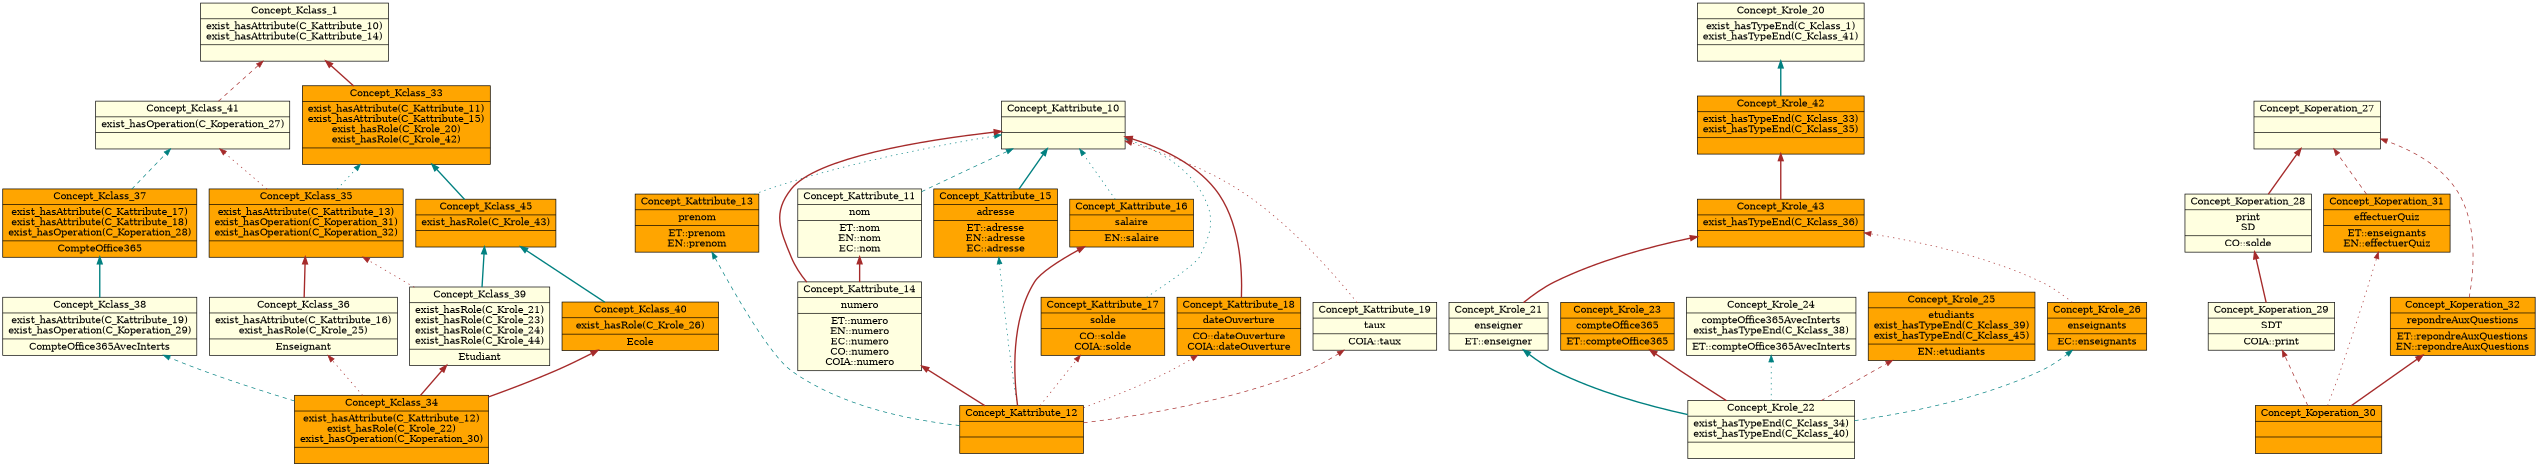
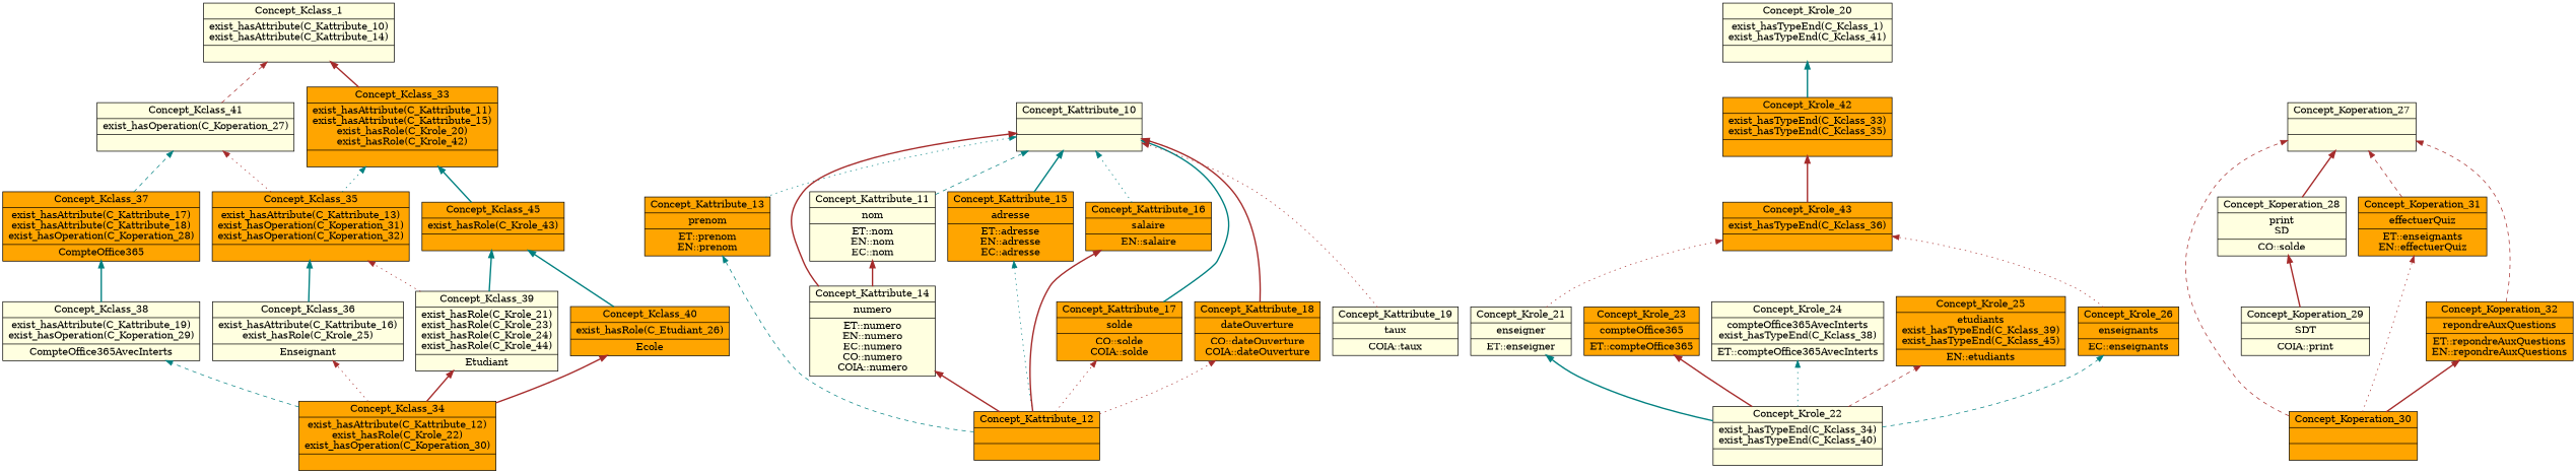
  digraph {
    rankdir=BT
    node [fillcolor=orange shape=record style=filled]
    edge [color=brown style=bold]
    n1 [fillcolor=lightyellow label="{Concept_Kclass_1|exist_hasAttribute(C_Kattribute_10)\nexist_hasAttribute(C_Kattribute_14)\n|}"]
    n2 [label="{Concept_Kclass_33|exist_hasAttribute(C_Kattribute_11)\nexist_hasAttribute(C_Kattribute_15)\nexist_hasRole(C_Krole_20)\nexist_hasRole(C_Krole_42)\n|}"]
    n3 [label="{Concept_Kclass_34|exist_hasAttribute(C_Kattribute_12)\nexist_hasRole(C_Krole_22)\nexist_hasOperation(C_Koperation_30)\n|}"]
    n4 [fillcolor=lightyellow label="{Concept_Kclass_36|exist_hasAttribute(C_Kattribute_16)\nexist_hasRole(C_Krole_25)\n|Enseignant\n}"]
    n5 [fillcolor=lightyellow label="{Concept_Kclass_38|exist_hasAttribute(C_Kattribute_19)\nexist_hasOperation(C_Koperation_29)\n|CompteOffice365AvecInterts\n}"]
    n6 [fillcolor=lightyellow label="{Concept_Kclass_39|exist_hasRole(C_Krole_21)\nexist_hasRole(C_Krole_23)\nexist_hasRole(C_Krole_24)\nexist_hasRole(C_Krole_44)\n|Etudiant\n}"]
-   n7 [label="{Concept_Kclass_40|exist_hasRole(C_Krole_26)\n|Ecole\n}"]
+   n7 [label="{Concept_Kclass_40|exist_hasRole(C_Etudiant_26)\n|Ecole\n}"]
    n8 [label="{Concept_Kclass_35|exist_hasAttribute(C_Kattribute_13)\nexist_hasOperation(C_Koperation_31)\nexist_hasOperation(C_Koperation_32)\n|}"]
    n9 [fillcolor=lightyellow label="{Concept_Kclass_41|exist_hasOperation(C_Koperation_27)\n|}"]
    n10 [label="{Concept_Kclass_37|exist_hasAttribute(C_Kattribute_17)\nexist_hasAttribute(C_Kattribute_18)\nexist_hasOperation(C_Koperation_28)\n|CompteOffice365\n}"]
    n11 [label="{Concept_Kclass_45|exist_hasRole(C_Krole_43)\n|}"]
    n12 [fillcolor=lightyellow label="{Concept_Kattribute_10||}"]
    n13 [fillcolor=lightyellow label="{Concept_Kattribute_11|nom\n|ET::nom\nEN::nom\nEC::nom\n}"]
    n14 [label="{Concept_Kattribute_12||}"]
    n15 [label="{Concept_Kattribute_13|prenom\n|ET::prenom\nEN::prenom\n}"]
    n16 [fillcolor=lightyellow label="{Concept_Kattribute_14|numero\n|ET::numero\nEN::numero\nEC::numero\nCO::numero\nCOIA::numero\n}"]
    n17 [label="{Concept_Kattribute_15|adresse\n|ET::adresse\nEN::adresse\nEC::adresse\n}"]
    n18 [label="{Concept_Kattribute_16|salaire\n|EN::salaire\n}"]
    n19 [label="{Concept_Kattribute_17|solde\n|CO::solde\nCOIA::solde\n}"]
    n20 [label="{Concept_Kattribute_18|dateOuverture\n|CO::dateOuverture\nCOIA::dateOuverture\n}"]
    n21 [fillcolor=lightyellow label="{Concept_Kattribute_19|taux\n|COIA::taux\n}"]
    n22 [fillcolor=lightyellow label="{Concept_Krole_20|exist_hasTypeEnd(C_Kclass_1)\nexist_hasTypeEnd(C_Kclass_41)\n|}"]
    n23 [fillcolor=lightyellow label="{Concept_Krole_21|enseigner\n|ET::enseigner\n}"]
    n24 [label="{Concept_Krole_43|exist_hasTypeEnd(C_Kclass_36)\n|}"]
    n25 [fillcolor=lightyellow label="{Concept_Krole_22|exist_hasTypeEnd(C_Kclass_34)\nexist_hasTypeEnd(C_Kclass_40)\n|}"]
    n26 [label="{Concept_Krole_23|compteOffice365\n|ET::compteOffice365\n}"]
    n27 [fillcolor=lightyellow label="{Concept_Krole_24|compteOffice365AvecInterts\nexist_hasTypeEnd(C_Kclass_38)\n|ET::compteOffice365AvecInterts\n}"]
    n28 [label="{Concept_Krole_25|etudiants\nexist_hasTypeEnd(C_Kclass_39)\nexist_hasTypeEnd(C_Kclass_45)\n|EN::etudiants\n}"]
    n29 [label="{Concept_Krole_26|enseignants\n|EC::enseignants\n}"]
    n30 [label="{Concept_Krole_42|exist_hasTypeEnd(C_Kclass_33)\nexist_hasTypeEnd(C_Kclass_35)\n|}"]
    n31 [fillcolor=lightyellow label="{Concept_Koperation_27||}"]
    n32 [fillcolor=lightyellow label="{Concept_Koperation_28|print\nSD\n|CO::solde\n}"]
    n33 [fillcolor=lightyellow label="{Concept_Koperation_29|SDT\n|COIA::print\n}"]
    n34 [label="{Concept_Koperation_30||}"]
    n35 [label="{Concept_Koperation_31|effectuerQuiz\n|ET::enseignants\nEN::effectuerQuiz\n}"]
    n36 [label="{Concept_Koperation_32|repondreAuxQuestions\n|ET::repondreAuxQuestions\nEN::repondreAuxQuestions\n}"]
    subgraph sub_1 {
      label=Kclass
      n1
      n2
      n3
      n4
      n5
      n6
      n7
      n8
      n9
      n10
      n11
    }
    subgraph sub_2 {
      label=Kattribute
      n12
      n13
      n14
      n15
      n16
      n17
      n18
      n19
      n20
      n21
    }
    subgraph sub_3 {
      label=Krole
      n22
      n23
      n24
      n25
      n26
      n27
      n28
      n29
      n30
    }
    subgraph sub_4 {
      label=Koperation
      n31
      n32
      n33
      n34
      n35
      n36
    }
    n2 -> n1
    n3 -> n4 [style=dotted]
    n3 -> n5 [color=teal style=dashed]
    n3 -> n6
    n3 -> n7
-   n4 -> n8
+   n4 -> n8 [color=teal]
    n5 -> n10 [color=teal]
    n6 -> n8 [style=dotted]
    n6 -> n11 [color=teal]
    n7 -> n11 [color=teal]
    n8 -> n2 [color=teal style=dotted]
    n8 -> n9 [style=dotted]
    n9 -> n1 [style=dashed]
    n10 -> n9 [color=teal style=dashed]
    n11 -> n2 [color=teal]
    n13 -> n12 [color=teal style=dashed]
    n14 -> n15 [color=teal style=dashed]
    n14 -> n16
    n14 -> n17 [color=teal style=dotted]
    n14 -> n18
    n14 -> n19 [style=dotted]
    n14 -> n20 [style=dotted]
-   n14 -> n21 [style=dashed]
    n15 -> n12 [color=teal style=dotted]
    n16 -> n12
    n16 -> n13
    n17 -> n12 [color=teal]
    n18 -> n12 [color=teal style=dotted]
-   n19 -> n12 [color=teal style=dotted]
+   n19 -> n12 [color=teal]
    n20 -> n12
    n21 -> n12 [style=dotted]
-   n23 -> n24
+   n23 -> n24 [style=dotted]
    n24 -> n30
    n25 -> n23 [color=teal]
    n25 -> n26
    n25 -> n27 [color=teal style=dotted]
    n25 -> n28 [style=dashed]
    n25 -> n29 [color=teal style=dashed]
    n29 -> n24 [style=dotted]
    n30 -> n22 [color=teal]
    n32 -> n31
    n33 -> n32
-   n34 -> n33 [style=dashed]
+   n34 -> n31 [style=dashed]
    n34 -> n35 [style=dotted]
    n34 -> n36
    n35 -> n31 [style=dashed]
    n36 -> n31 [style=dashed]
  }
